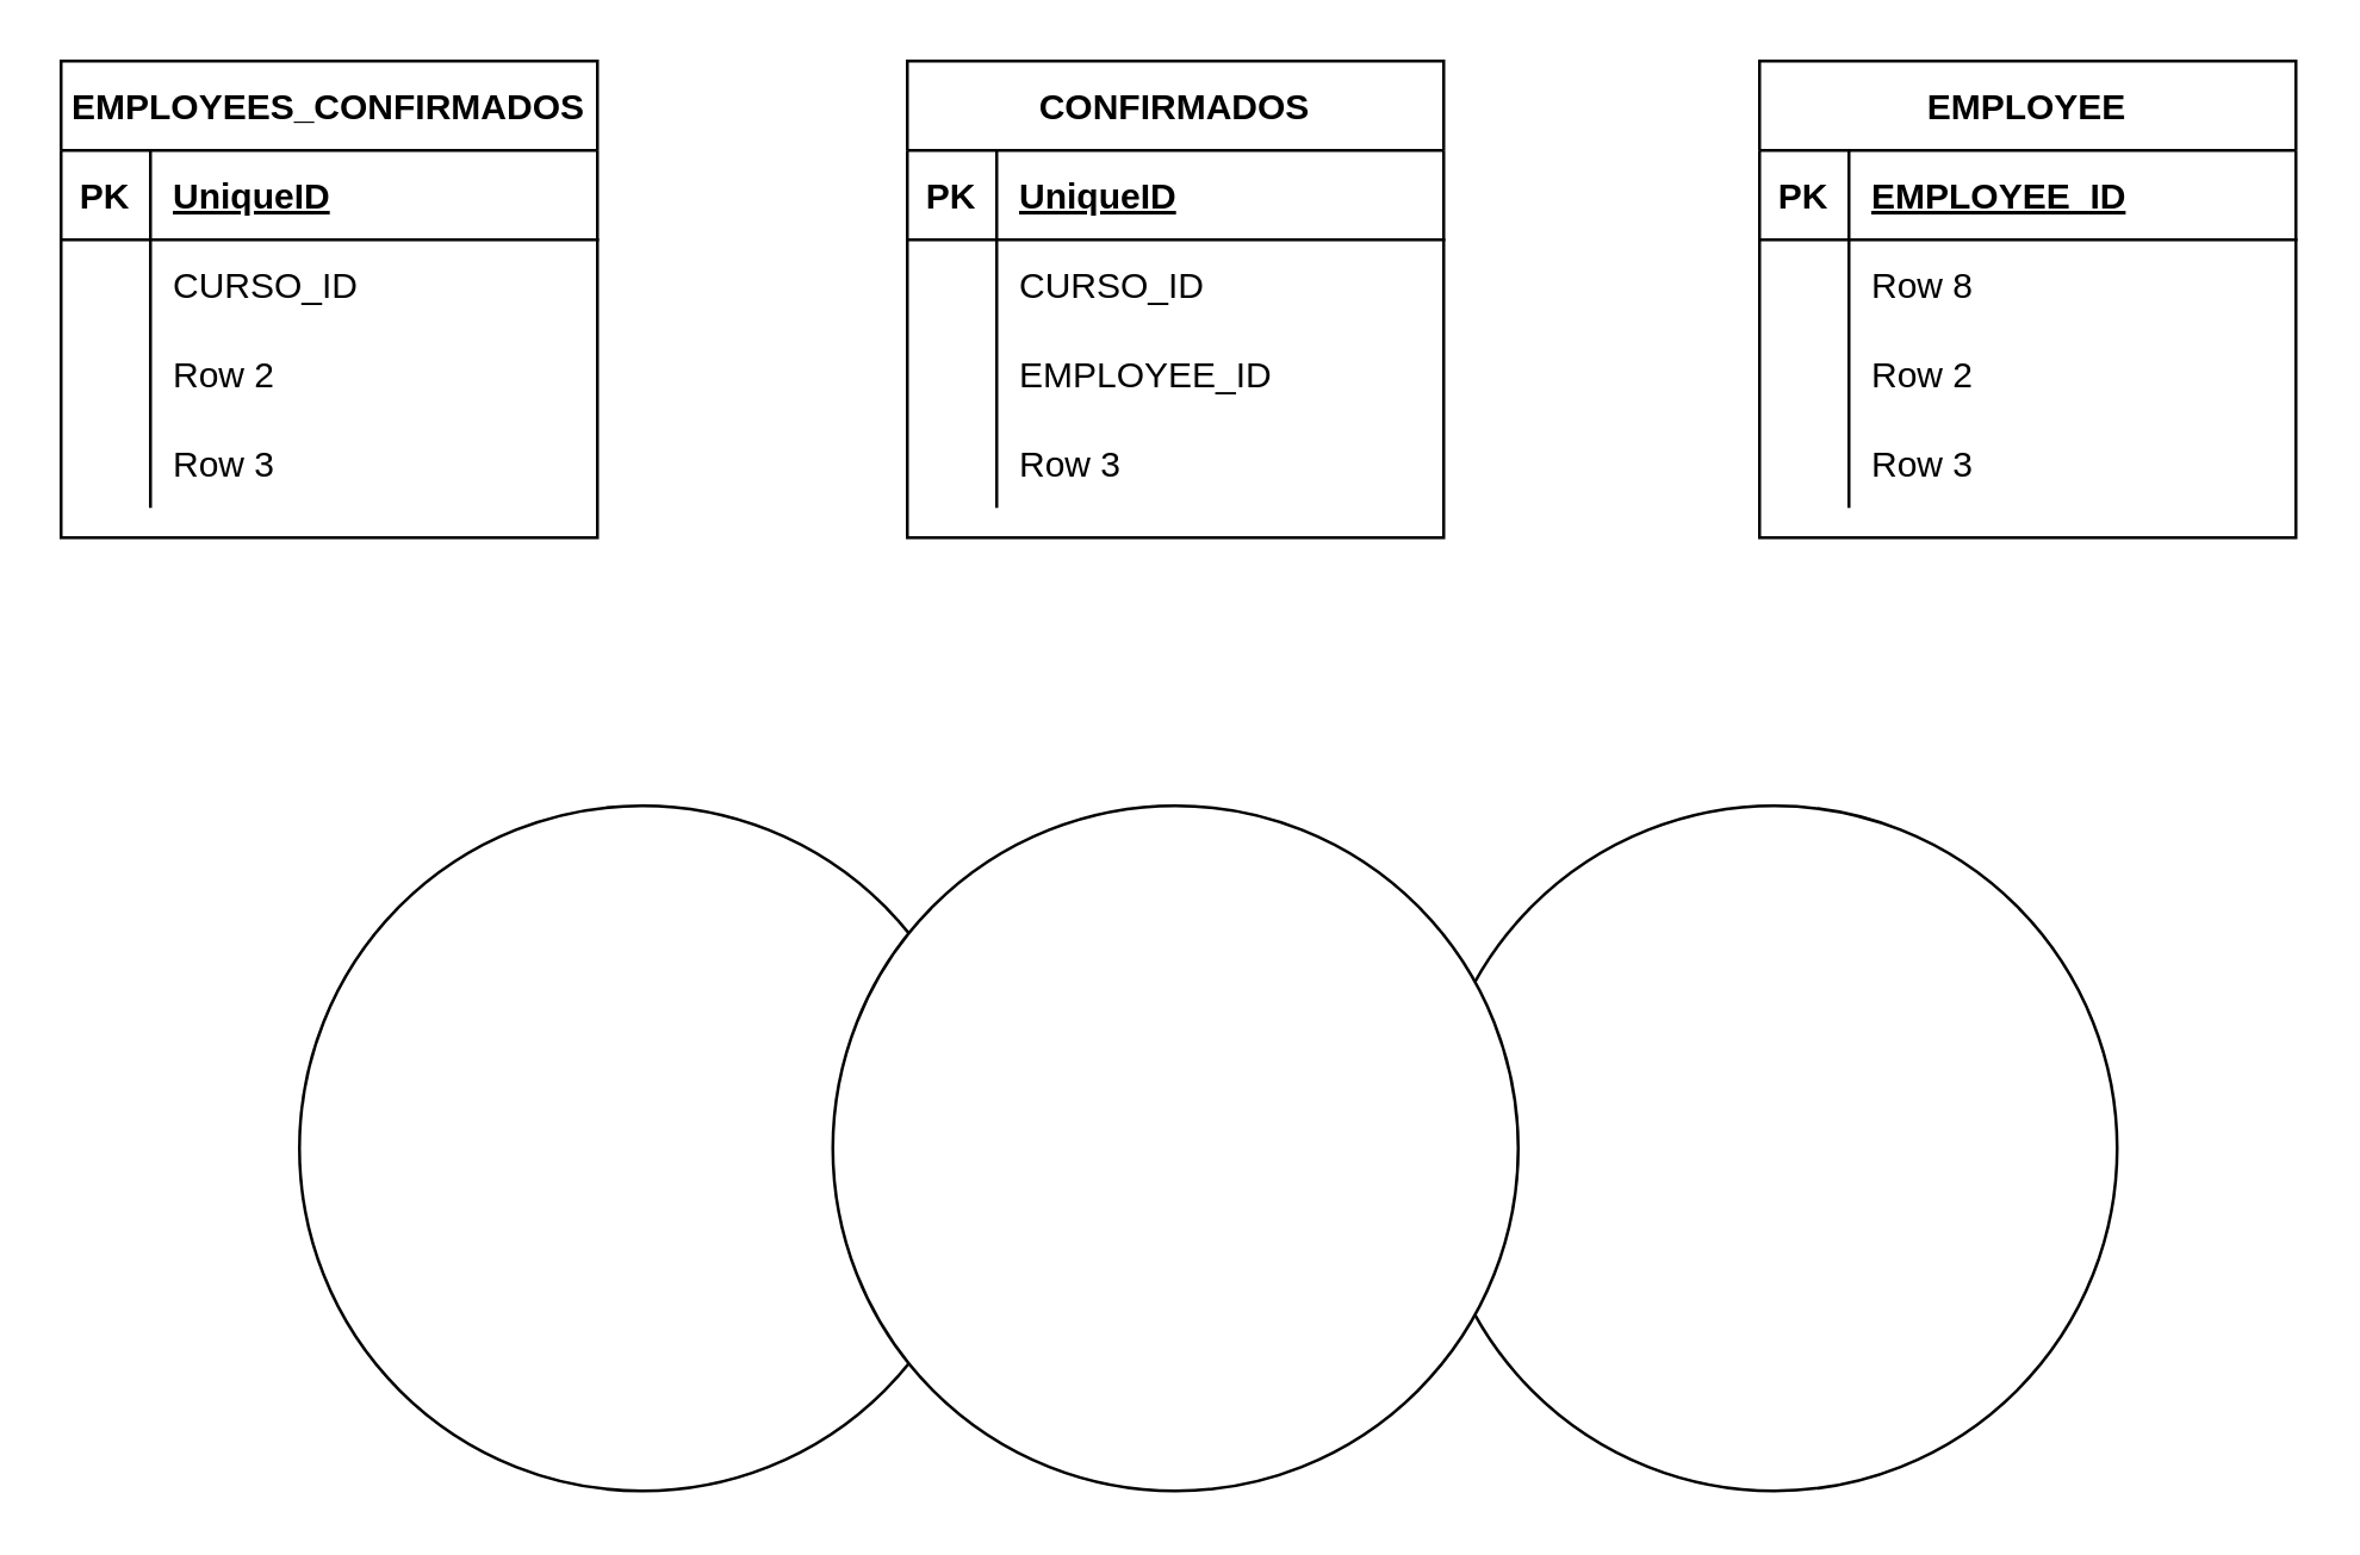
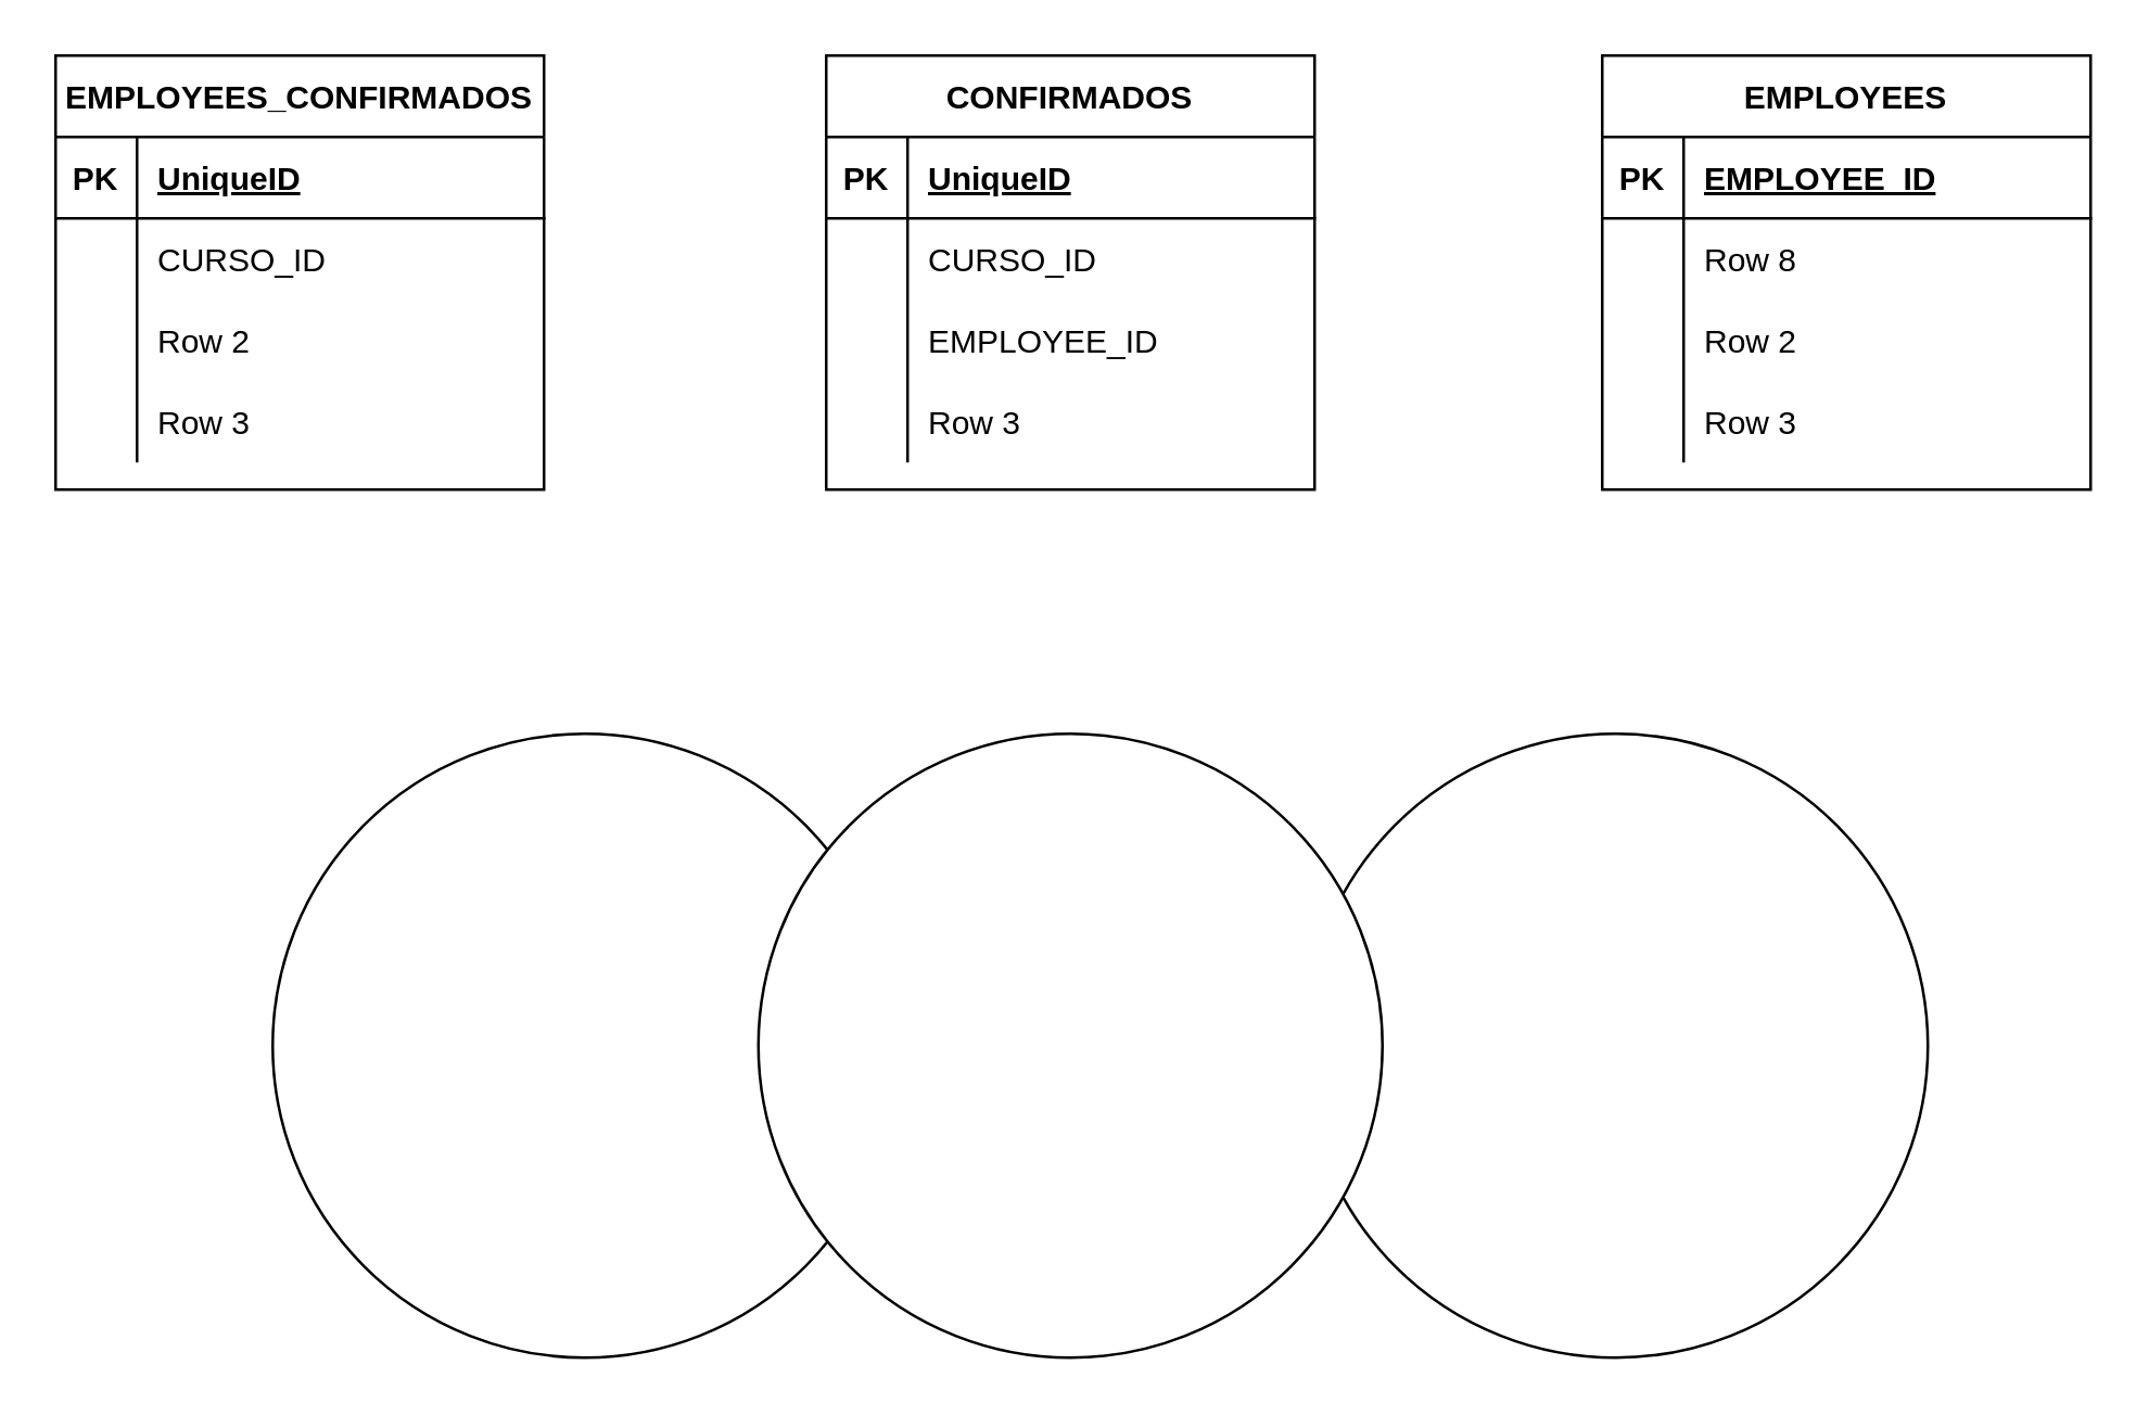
  <mxCell id="0" />
  <mxCell id="1" parent="0" />
  <mxCell id="2" value="EMPLOYEES_CONFIRMADOS" style="shape=table;startSize=30;container=1;collapsible=1;childLayout=tableLayout;fixedRows=1;rowLines=0;fontStyle=1;align=center;resizeLast=1;" vertex="1" parent="1"><mxGeometry x="20" y="20" width="180" height="160" as="geometry" /></mxCell>
  <mxCell id="3" value="" style="shape=tableRow;horizontal=0;startSize=0;swimlaneHead=0;swimlaneBody=0;fillColor=none;collapsible=0;dropTarget=0;points=[[0,0.5],[1,0.5]];portConstraint=eastwest;top=0;left=0;right=0;bottom=1;" vertex="1" parent="2"><mxGeometry y="30" width="180" height="30" as="geometry" /></mxCell>
  <mxCell id="4" value="PK" style="shape=partialRectangle;connectable=0;fillColor=none;top=0;left=0;bottom=0;right=0;fontStyle=1;overflow=hidden;" vertex="1" parent="3"><mxGeometry width="30" height="30" as="geometry"><mxRectangle width="30" height="30" as="alternateBounds" /></mxGeometry></mxCell>
  <mxCell id="5" value="UniqueID" style="shape=partialRectangle;connectable=0;fillColor=none;top=0;left=0;bottom=0;right=0;align=left;spacingLeft=6;fontStyle=5;overflow=hidden;" vertex="1" parent="3"><mxGeometry x="30" width="150" height="30" as="geometry"><mxRectangle width="150" height="30" as="alternateBounds" /></mxGeometry></mxCell>
  <mxCell id="6" value="" style="shape=tableRow;horizontal=0;startSize=0;swimlaneHead=0;swimlaneBody=0;fillColor=none;collapsible=0;dropTarget=0;points=[[0,0.5],[1,0.5]];portConstraint=eastwest;top=0;left=0;right=0;bottom=0;" vertex="1" parent="2"><mxGeometry y="60" width="180" height="30" as="geometry" /></mxCell>
  <mxCell id="7" value="" style="shape=partialRectangle;connectable=0;fillColor=none;top=0;left=0;bottom=0;right=0;editable=1;overflow=hidden;" vertex="1" parent="6"><mxGeometry width="30" height="30" as="geometry"><mxRectangle width="30" height="30" as="alternateBounds" /></mxGeometry></mxCell>
  <mxCell id="8" value="CURSO_ID" style="shape=partialRectangle;connectable=0;fillColor=none;top=0;left=0;bottom=0;right=0;align=left;spacingLeft=6;overflow=hidden;" vertex="1" parent="6"><mxGeometry x="30" width="150" height="30" as="geometry"><mxRectangle width="150" height="30" as="alternateBounds" /></mxGeometry></mxCell>
  <mxCell id="9" value="" style="shape=tableRow;horizontal=0;startSize=0;swimlaneHead=0;swimlaneBody=0;fillColor=none;collapsible=0;dropTarget=0;points=[[0,0.5],[1,0.5]];portConstraint=eastwest;top=0;left=0;right=0;bottom=0;" vertex="1" parent="2"><mxGeometry y="90" width="180" height="30" as="geometry" /></mxCell>
  <mxCell id="10" value="" style="shape=partialRectangle;connectable=0;fillColor=none;top=0;left=0;bottom=0;right=0;editable=1;overflow=hidden;" vertex="1" parent="9"><mxGeometry width="30" height="30" as="geometry"><mxRectangle width="30" height="30" as="alternateBounds" /></mxGeometry></mxCell>
  <mxCell id="11" value="Row 2" style="shape=partialRectangle;connectable=0;fillColor=none;top=0;left=0;bottom=0;right=0;align=left;spacingLeft=6;overflow=hidden;" vertex="1" parent="9"><mxGeometry x="30" width="150" height="30" as="geometry"><mxRectangle width="150" height="30" as="alternateBounds" /></mxGeometry></mxCell>
  <mxCell id="12" value="" style="shape=tableRow;horizontal=0;startSize=0;swimlaneHead=0;swimlaneBody=0;fillColor=none;collapsible=0;dropTarget=0;points=[[0,0.5],[1,0.5]];portConstraint=eastwest;top=0;left=0;right=0;bottom=0;" vertex="1" parent="2"><mxGeometry y="120" width="180" height="30" as="geometry" /></mxCell>
  <mxCell id="13" value="" style="shape=partialRectangle;connectable=0;fillColor=none;top=0;left=0;bottom=0;right=0;editable=1;overflow=hidden;" vertex="1" parent="12"><mxGeometry width="30" height="30" as="geometry"><mxRectangle width="30" height="30" as="alternateBounds" /></mxGeometry></mxCell>
  <mxCell id="14" value="Row 3" style="shape=partialRectangle;connectable=0;fillColor=none;top=0;left=0;bottom=0;right=0;align=left;spacingLeft=6;overflow=hidden;" vertex="1" parent="12"><mxGeometry x="30" width="150" height="30" as="geometry"><mxRectangle width="150" height="30" as="alternateBounds" /></mxGeometry></mxCell>
  <mxCell id="15" value="CONFIRMADOS" style="shape=table;startSize=30;container=1;collapsible=1;childLayout=tableLayout;fixedRows=1;rowLines=0;fontStyle=1;align=center;resizeLast=1;" vertex="1" parent="1"><mxGeometry x="304" y="20" width="180" height="160" as="geometry" /></mxCell>
  <mxCell id="16" value="" style="shape=tableRow;horizontal=0;startSize=0;swimlaneHead=0;swimlaneBody=0;fillColor=none;collapsible=0;dropTarget=0;points=[[0,0.5],[1,0.5]];portConstraint=eastwest;top=0;left=0;right=0;bottom=1;" vertex="1" parent="15"><mxGeometry y="30" width="180" height="30" as="geometry" /></mxCell>
  <mxCell id="17" value="PK" style="shape=partialRectangle;connectable=0;fillColor=none;top=0;left=0;bottom=0;right=0;fontStyle=1;overflow=hidden;" vertex="1" parent="16"><mxGeometry width="30" height="30" as="geometry"><mxRectangle width="30" height="30" as="alternateBounds" /></mxGeometry></mxCell>
  <mxCell id="18" value="UniqueID" style="shape=partialRectangle;connectable=0;fillColor=none;top=0;left=0;bottom=0;right=0;align=left;spacingLeft=6;fontStyle=5;overflow=hidden;" vertex="1" parent="16"><mxGeometry x="30" width="150" height="30" as="geometry"><mxRectangle width="150" height="30" as="alternateBounds" /></mxGeometry></mxCell>
  <mxCell id="19" value="" style="shape=tableRow;horizontal=0;startSize=0;swimlaneHead=0;swimlaneBody=0;fillColor=none;collapsible=0;dropTarget=0;points=[[0,0.5],[1,0.5]];portConstraint=eastwest;top=0;left=0;right=0;bottom=0;" vertex="1" parent="15"><mxGeometry y="60" width="180" height="30" as="geometry" /></mxCell>
  <mxCell id="20" value="" style="shape=partialRectangle;connectable=0;fillColor=none;top=0;left=0;bottom=0;right=0;editable=1;overflow=hidden;" vertex="1" parent="19"><mxGeometry width="30" height="30" as="geometry"><mxRectangle width="30" height="30" as="alternateBounds" /></mxGeometry></mxCell>
  <mxCell id="21" value="CURSO_ID" style="shape=partialRectangle;connectable=0;fillColor=none;top=0;left=0;bottom=0;right=0;align=left;spacingLeft=6;overflow=hidden;" vertex="1" parent="19"><mxGeometry x="30" width="150" height="30" as="geometry"><mxRectangle width="150" height="30" as="alternateBounds" /></mxGeometry></mxCell>
  <mxCell id="22" value="" style="shape=tableRow;horizontal=0;startSize=0;swimlaneHead=0;swimlaneBody=0;fillColor=none;collapsible=0;dropTarget=0;points=[[0,0.5],[1,0.5]];portConstraint=eastwest;top=0;left=0;right=0;bottom=0;" vertex="1" parent="15"><mxGeometry y="90" width="180" height="30" as="geometry" /></mxCell>
  <mxCell id="23" value="" style="shape=partialRectangle;connectable=0;fillColor=none;top=0;left=0;bottom=0;right=0;editable=1;overflow=hidden;" vertex="1" parent="22"><mxGeometry width="30" height="30" as="geometry"><mxRectangle width="30" height="30" as="alternateBounds" /></mxGeometry></mxCell>
  <mxCell id="24" value="EMPLOYEE_ID" style="shape=partialRectangle;connectable=0;fillColor=none;top=0;left=0;bottom=0;right=0;align=left;spacingLeft=6;overflow=hidden;" vertex="1" parent="22"><mxGeometry x="30" width="150" height="30" as="geometry"><mxRectangle width="150" height="30" as="alternateBounds" /></mxGeometry></mxCell>
  <mxCell id="25" value="" style="shape=tableRow;horizontal=0;startSize=0;swimlaneHead=0;swimlaneBody=0;fillColor=none;collapsible=0;dropTarget=0;points=[[0,0.5],[1,0.5]];portConstraint=eastwest;top=0;left=0;right=0;bottom=0;" vertex="1" parent="15"><mxGeometry y="120" width="180" height="30" as="geometry" /></mxCell>
  <mxCell id="26" value="" style="shape=partialRectangle;connectable=0;fillColor=none;top=0;left=0;bottom=0;right=0;editable=1;overflow=hidden;" vertex="1" parent="25"><mxGeometry width="30" height="30" as="geometry"><mxRectangle width="30" height="30" as="alternateBounds" /></mxGeometry></mxCell>
  <mxCell id="27" value="Row 3" style="shape=partialRectangle;connectable=0;fillColor=none;top=0;left=0;bottom=0;right=0;align=left;spacingLeft=6;overflow=hidden;" vertex="1" parent="25"><mxGeometry x="30" width="150" height="30" as="geometry"><mxRectangle width="150" height="30" as="alternateBounds" /></mxGeometry></mxCell>
- <mxCell id="28" value="EMPLOYEE" style="shape=table;startSize=30;container=1;collapsible=1;childLayout=tableLayout;fixedRows=1;rowLines=0;fontStyle=1;align=center;resizeLast=1;" vertex="1" parent="1"><mxGeometry x="590" y="20" width="180" height="160" as="geometry" /></mxCell>
+ <mxCell id="28" value="EMPLOYEES" style="shape=table;startSize=30;container=1;collapsible=1;childLayout=tableLayout;fixedRows=1;rowLines=0;fontStyle=1;align=center;resizeLast=1;" vertex="1" parent="1"><mxGeometry x="590" y="20" width="180" height="160" as="geometry" /></mxCell>
  <mxCell id="29" value="" style="shape=tableRow;horizontal=0;startSize=0;swimlaneHead=0;swimlaneBody=0;fillColor=none;collapsible=0;dropTarget=0;points=[[0,0.5],[1,0.5]];portConstraint=eastwest;top=0;left=0;right=0;bottom=1;" vertex="1" parent="28"><mxGeometry y="30" width="180" height="30" as="geometry" /></mxCell>
  <mxCell id="30" value="PK" style="shape=partialRectangle;connectable=0;fillColor=none;top=0;left=0;bottom=0;right=0;fontStyle=1;overflow=hidden;" vertex="1" parent="29"><mxGeometry width="30" height="30" as="geometry"><mxRectangle width="30" height="30" as="alternateBounds" /></mxGeometry></mxCell>
  <mxCell id="31" value="EMPLOYEE_ID" style="shape=partialRectangle;connectable=0;fillColor=none;top=0;left=0;bottom=0;right=0;align=left;spacingLeft=6;fontStyle=5;overflow=hidden;" vertex="1" parent="29"><mxGeometry x="30" width="150" height="30" as="geometry"><mxRectangle width="150" height="30" as="alternateBounds" /></mxGeometry></mxCell>
  <mxCell id="32" value="" style="shape=tableRow;horizontal=0;startSize=0;swimlaneHead=0;swimlaneBody=0;fillColor=none;collapsible=0;dropTarget=0;points=[[0,0.5],[1,0.5]];portConstraint=eastwest;top=0;left=0;right=0;bottom=0;" vertex="1" parent="28"><mxGeometry y="60" width="180" height="30" as="geometry" /></mxCell>
  <mxCell id="33" value="" style="shape=partialRectangle;connectable=0;fillColor=none;top=0;left=0;bottom=0;right=0;editable=1;overflow=hidden;" vertex="1" parent="32"><mxGeometry width="30" height="30" as="geometry"><mxRectangle width="30" height="30" as="alternateBounds" /></mxGeometry></mxCell>
  <mxCell id="34" value="Row 8" style="shape=partialRectangle;connectable=0;fillColor=none;top=0;left=0;bottom=0;right=0;align=left;spacingLeft=6;overflow=hidden;" vertex="1" parent="32"><mxGeometry x="30" width="150" height="30" as="geometry"><mxRectangle width="150" height="30" as="alternateBounds" /></mxGeometry></mxCell>
  <mxCell id="35" value="" style="shape=tableRow;horizontal=0;startSize=0;swimlaneHead=0;swimlaneBody=0;fillColor=none;collapsible=0;dropTarget=0;points=[[0,0.5],[1,0.5]];portConstraint=eastwest;top=0;left=0;right=0;bottom=0;" vertex="1" parent="28"><mxGeometry y="90" width="180" height="30" as="geometry" /></mxCell>
  <mxCell id="36" value="" style="shape=partialRectangle;connectable=0;fillColor=none;top=0;left=0;bottom=0;right=0;editable=1;overflow=hidden;" vertex="1" parent="35"><mxGeometry width="30" height="30" as="geometry"><mxRectangle width="30" height="30" as="alternateBounds" /></mxGeometry></mxCell>
  <mxCell id="37" value="Row 2" style="shape=partialRectangle;connectable=0;fillColor=none;top=0;left=0;bottom=0;right=0;align=left;spacingLeft=6;overflow=hidden;" vertex="1" parent="35"><mxGeometry x="30" width="150" height="30" as="geometry"><mxRectangle width="150" height="30" as="alternateBounds" /></mxGeometry></mxCell>
  <mxCell id="38" value="" style="shape=tableRow;horizontal=0;startSize=0;swimlaneHead=0;swimlaneBody=0;fillColor=none;collapsible=0;dropTarget=0;points=[[0,0.5],[1,0.5]];portConstraint=eastwest;top=0;left=0;right=0;bottom=0;" vertex="1" parent="28"><mxGeometry y="120" width="180" height="30" as="geometry" /></mxCell>
  <mxCell id="39" value="" style="shape=partialRectangle;connectable=0;fillColor=none;top=0;left=0;bottom=0;right=0;editable=1;overflow=hidden;" vertex="1" parent="38"><mxGeometry width="30" height="30" as="geometry"><mxRectangle width="30" height="30" as="alternateBounds" /></mxGeometry></mxCell>
  <mxCell id="40" value="Row 3" style="shape=partialRectangle;connectable=0;fillColor=none;top=0;left=0;bottom=0;right=0;align=left;spacingLeft=6;overflow=hidden;" vertex="1" parent="38"><mxGeometry x="30" width="150" height="30" as="geometry"><mxRectangle width="150" height="30" as="alternateBounds" /></mxGeometry></mxCell>
  <mxCell id="41" value="" style="verticalLabelPosition=bottom;verticalAlign=top;html=1;shape=mxgraph.flowchart.on-page_reference;" vertex="1" parent="1"><mxGeometry x="100" y="270" width="230" height="230" as="geometry" /></mxCell>
  <mxCell id="42" value="" style="verticalLabelPosition=bottom;verticalAlign=top;html=1;shape=mxgraph.flowchart.on-page_reference;" vertex="1" parent="1"><mxGeometry x="480" y="270" width="230" height="230" as="geometry" /></mxCell>
  <mxCell id="43" value="" style="verticalLabelPosition=bottom;verticalAlign=top;html=1;shape=mxgraph.flowchart.on-page_reference;" vertex="1" parent="1"><mxGeometry x="279" y="270" width="230" height="230" as="geometry" /></mxCell>
